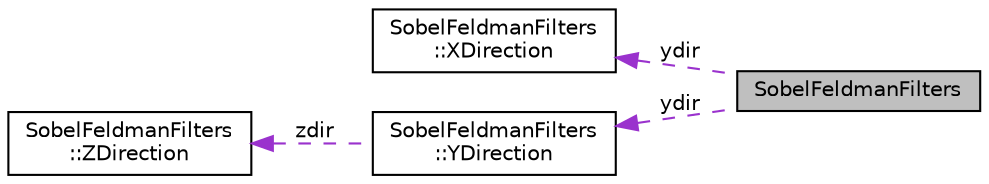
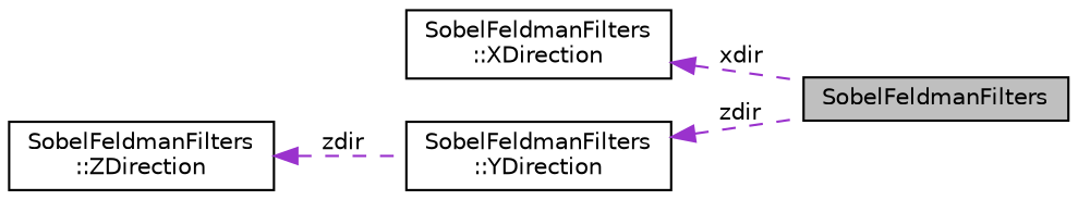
  digraph {
    rankdir=LR
    node [color=black fillcolor=white fontname=Helvetica fontsize=10 shape=record style=filled]
    edge [color=darkorchid3 dir=back fontname=Helvetica fontsize=10 labelfontname=Helvetica labelfontsize=10 style=dashed]
    n1 [fillcolor=grey75 fontcolor=black height=0.2 label=SobelFeldmanFilters width=0.4]
    n2 [height=0.2 label="SobelFeldmanFilters\l::XDirection" width=0.4]
    n3 [height=0.2 label="SobelFeldmanFilters\l::YDirection" width=0.4]
    n4 [height=0.2 label="SobelFeldmanFilters\l::ZDirection" width=0.4]
-   n2 -> n1 [label=" ydir"]
-   n3 -> n1 [label=" ydir"]
+   n2 -> n1 [label=" xdir"]
+   n3 -> n1 [label=" zdir"]
    n4 -> n3 [label=" zdir"]
  }
